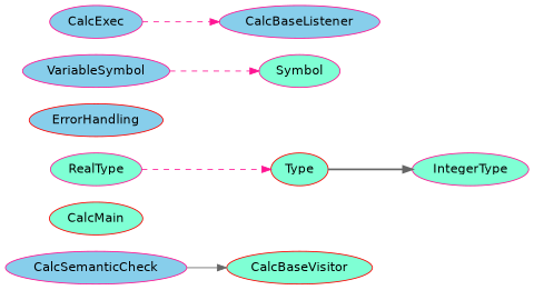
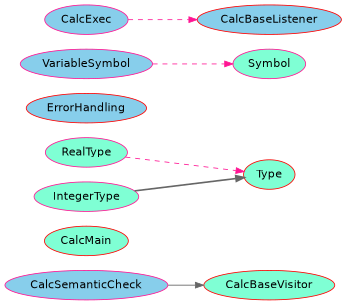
  digraph {
    fontname="DejaVu Sans"
    rankdir=LR
    node [color=deeppink fillcolor=aquamarine fontname="DejaVu Sans" style=filled]
    edge [color=deeppink fontname="DejaVu Sans" style=dashed]
    CalcSemanticCheck [fillcolor=skyblue]
    CalcBaseVisitor [color=red]
    CalcMain [color=red]
    Type [color=red]
    RealType
    ErrorHandling [color=red fillcolor=skyblue]
    IntegerType
    VariableSymbol [fillcolor=skyblue]
    Symbol
    CalcExec [fillcolor=skyblue]
-   CalcBaseListener [fillcolor=skyblue]
+   CalcBaseListener [color=red fillcolor=skyblue]
    CalcSemanticCheck -> CalcBaseVisitor [color=gray40 style=solid]
    RealType -> Type
-   Type -> IntegerType [color=gray40 style=bold]
+   IntegerType -> Type [color=gray40 style=bold]
    VariableSymbol -> Symbol
    CalcExec -> CalcBaseListener
  }
